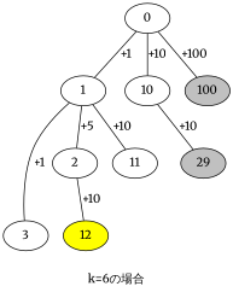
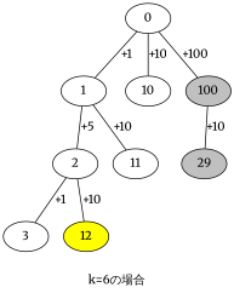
  graph {
    fontname=Merriweather
    label="k=6の場合"
    node [fontname=Merriweather]
    edge [fontname=Merriweather]
    0
    1
    10
    100 [fillcolor=gray style=filled]
    2
    n6 [label=11]
    n7 [fillcolor=gray label=29 style=filled]
    3
    12 [fillcolor=yellow style=filled]
    0 -- 1 [label="+1"]
    0 -- 10 [label="+10"]
    0 -- 100 [label="+100"]
    1 -- 2 [label="+5"]
    1 -- n6 [label="+10"]
-   10 -- n7 [label="+10"]
-   1 -- 3 [label="+1"]
+   100 -- n7 [label="+10"]
+   2 -- 3 [label="+1"]
    2 -- 12 [label="+10"]
  }
